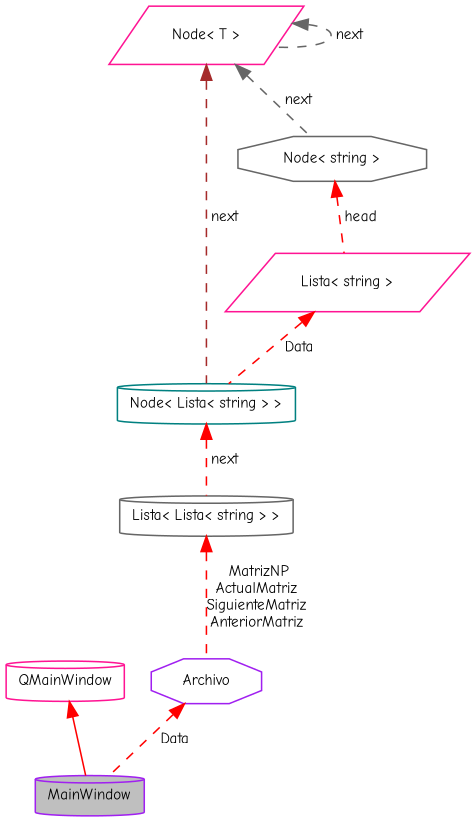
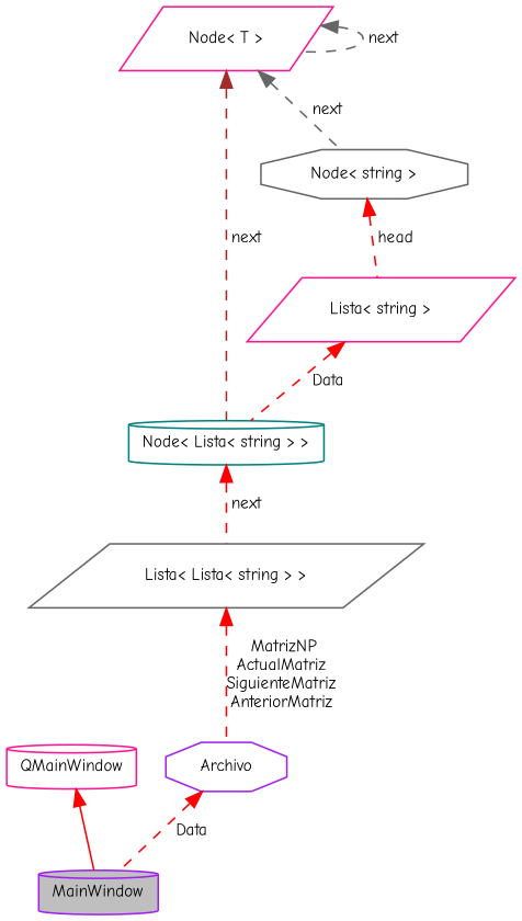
  digraph {
    fontname="Comic Neue"
    node [color=deeppink fillcolor=white fontname="Comic Neue" fontsize=10 shape=cylinder style=filled]
    edge [color=red dir=back fontname="Comic Neue" fontsize=10 labelfontname=Helvetica labelfontsize=10 style=dashed]
    n1 [color=purple fillcolor=grey75 fontcolor=black height=0.2 label=MainWindow width=0.4]
    n2 [height=0.2 label=QMainWindow width=0.4]
    n3 [color=purple height=0.2 label=Archivo shape=octagon width=0.4]
-   n4 [color=gray40 height=0.2 label="Lista\< Lista\< string \> \>" width=0.4]
+   n4 [color=gray40 height=0.2 label="Lista\< Lista\< string \> \>" shape=parallelogram width=0.4]
    n5 [color=teal height=0.2 label="Node\< Lista\< string \> \>" width=0.4]
    n6 [height=0.2 label="Node\< T \>" shape=parallelogram width=0.4]
    n7 [color=gray40 height=0.2 label="Node\< string \>" shape=octagon width=0.4]
    n8 [height=0.2 label="Lista\< string \>" shape=parallelogram width=0.4]
    n2 -> n1 [style=solid]
    n3 -> n1 [label=" Data"]
    n4 -> n3 [label=" MatrizNP\nActualMatriz\nSiguienteMatriz\nAnteriorMatriz"]
    n5 -> n4 [label=" next"]
    n6 -> n5 [color=brown label=" next"]
    n6 -> n6 [color=gray40 label=" next"]
    n6 -> n7 [color=gray40 label=" next"]
    n7 -> n8 [label=" head"]
    n8 -> n5 [label=" Data"]
  }
